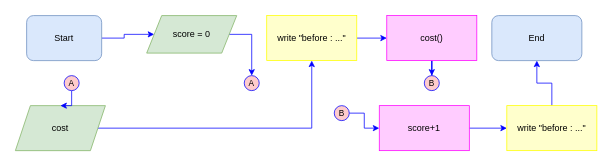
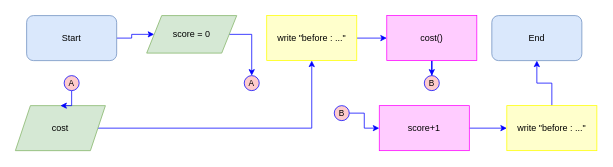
  <mxCell id="0" />
  <mxCell id="1" parent="0" />
  <mxCell id="2" style="edgeStyle=orthogonalEdgeStyle;shape=connector;rounded=0;orthogonalLoop=1;jettySize=auto;html=1;labelBackgroundColor=default;strokeColor=#0000FF;fontFamily=Helvetica;fontSize=10;fontColor=#0000FF;endArrow=classic;" parent="1" source="3" target="5" edge="1"><mxGeometry relative="1" as="geometry" /></mxCell>
- <mxCell id="3" value="Start" style="rounded=1;whiteSpace=wrap;html=1;fillColor=#dae8fc;strokeColor=#6c8ebf;" parent="1" vertex="1"><mxGeometry x="35" y="20" width="100" height="60" as="geometry" /></mxCell>
+ <mxCell id="3" value="Start" style="rounded=1;whiteSpace=wrap;html=1;fillColor=#dae8fc;strokeColor=#6c8ebf;" parent="1" vertex="1"><mxGeometry x="35" y="20" width="120" height="60" as="geometry" /></mxCell>
  <mxCell id="4" style="edgeStyle=orthogonalEdgeStyle;shape=connector;rounded=0;orthogonalLoop=1;jettySize=auto;html=1;labelBackgroundColor=default;strokeColor=#0000FF;fontFamily=Helvetica;fontSize=10;fontColor=#0000FF;endArrow=classic;" edge="1" parent="1" source="5" target="17"><mxGeometry relative="1" as="geometry" /></mxCell>
  <mxCell id="5" value="score = 0" style="shape=parallelogram;perimeter=parallelogramPerimeter;whiteSpace=wrap;html=1;fixedSize=1;fillColor=#d5e8d4;strokeColor=#82b366;" parent="1" vertex="1"><mxGeometry x="195" y="20" width="120" height="50" as="geometry" /></mxCell>
  <mxCell id="6" value="End" style="rounded=1;whiteSpace=wrap;html=1;fillColor=#dae8fc;strokeColor=#6c8ebf;" parent="1" vertex="1"><mxGeometry x="655" y="20" width="120" height="60" as="geometry" /></mxCell>
  <mxCell id="7" style="edgeStyle=orthogonalEdgeStyle;shape=connector;rounded=0;orthogonalLoop=1;jettySize=auto;html=1;labelBackgroundColor=default;strokeColor=#0000FF;fontFamily=Helvetica;fontSize=10;fontColor=#0000FF;endArrow=classic;" edge="1" parent="1" source="8" target="18"><mxGeometry relative="1" as="geometry" /></mxCell>
  <mxCell id="8" value="cost()" style="rounded=0;whiteSpace=wrap;html=1;fillColor=#FFCCFF;strokeColor=#FF00FF;" parent="1" vertex="1"><mxGeometry x="515" y="20" width="120" height="60" as="geometry" /></mxCell>
  <mxCell id="9" style="edgeStyle=orthogonalEdgeStyle;shape=connector;rounded=0;orthogonalLoop=1;jettySize=auto;html=1;labelBackgroundColor=default;strokeColor=#0000FF;fontFamily=Helvetica;fontSize=10;fontColor=#0000FF;endArrow=classic;" edge="1" parent="1" source="10" target="8"><mxGeometry relative="1" as="geometry" /></mxCell>
  <mxCell id="10" value="write &quot;before : ...&quot;" style="rounded=0;whiteSpace=wrap;html=1;fillColor=#FFFFCC;strokeColor=#FFFF00;" parent="1" vertex="1"><mxGeometry x="355" y="20" width="120" height="60" as="geometry" /></mxCell>
  <mxCell id="11" style="edgeStyle=orthogonalEdgeStyle;shape=connector;rounded=0;orthogonalLoop=1;jettySize=auto;html=1;labelBackgroundColor=default;strokeColor=#0000FF;fontFamily=Helvetica;fontSize=10;fontColor=#0000FF;endArrow=classic;" edge="1" parent="1" source="12" target="10"><mxGeometry relative="1" as="geometry" /></mxCell>
  <mxCell id="12" value="cost" style="shape=parallelogram;perimeter=parallelogramPerimeter;whiteSpace=wrap;html=1;fixedSize=1;fillColor=#d5e8d4;strokeColor=#82b366;" vertex="1" parent="1"><mxGeometry x="20" y="140" width="120" height="60" as="geometry" /></mxCell>
  <mxCell id="13" style="edgeStyle=orthogonalEdgeStyle;shape=connector;rounded=0;orthogonalLoop=1;jettySize=auto;html=1;labelBackgroundColor=default;strokeColor=#0000FF;fontFamily=Helvetica;fontSize=10;fontColor=#0000FF;endArrow=classic;" edge="1" parent="1" source="14" target="12"><mxGeometry relative="1" as="geometry" /></mxCell>
  <mxCell id="14" value="A" style="ellipse;whiteSpace=wrap;html=1;aspect=fixed;fillColor=#FFCCCC;strokeColor=#0000FF;labelBackgroundColor=none;endArrow=classic;fontSize=11;rounded=0;" vertex="1" parent="1"><mxGeometry x="85" y="100" width="20" height="20" as="geometry" /></mxCell>
  <mxCell id="15" style="edgeStyle=orthogonalEdgeStyle;shape=connector;rounded=0;orthogonalLoop=1;jettySize=auto;html=1;labelBackgroundColor=default;strokeColor=#0000FF;fontFamily=Helvetica;fontSize=10;fontColor=#0000FF;endArrow=classic;" edge="1" parent="1" source="16" target="20"><mxGeometry relative="1" as="geometry" /></mxCell>
  <mxCell id="16" value="B" style="ellipse;whiteSpace=wrap;html=1;aspect=fixed;fillColor=#FFCCCC;strokeColor=#0000FF;labelBackgroundColor=none;endArrow=classic;fontSize=11;rounded=0;" vertex="1" parent="1"><mxGeometry x="445" y="140" width="20" height="20" as="geometry" /></mxCell>
  <mxCell id="17" value="A" style="ellipse;whiteSpace=wrap;html=1;aspect=fixed;fillColor=#FFCCCC;strokeColor=#0000FF;labelBackgroundColor=none;endArrow=classic;fontSize=11;rounded=0;" vertex="1" parent="1"><mxGeometry x="325" y="100" width="20" height="20" as="geometry" /></mxCell>
  <mxCell id="18" value="B" style="ellipse;whiteSpace=wrap;html=1;aspect=fixed;fillColor=#FFCCCC;strokeColor=#0000FF;labelBackgroundColor=none;endArrow=classic;fontSize=11;rounded=0;" vertex="1" parent="1"><mxGeometry x="565" y="100" width="20" height="20" as="geometry" /></mxCell>
  <mxCell id="19" style="edgeStyle=orthogonalEdgeStyle;shape=connector;rounded=0;orthogonalLoop=1;jettySize=auto;html=1;labelBackgroundColor=default;strokeColor=#0000FF;fontFamily=Helvetica;fontSize=10;fontColor=#0000FF;endArrow=classic;" edge="1" parent="1" source="20" target="22"><mxGeometry relative="1" as="geometry" /></mxCell>
  <mxCell id="20" value="score+1" style="rounded=0;whiteSpace=wrap;html=1;fillColor=#FFCCFF;strokeColor=#FF00FF;" vertex="1" parent="1"><mxGeometry x="505" y="140" width="120" height="60" as="geometry" /></mxCell>
  <mxCell id="21" style="edgeStyle=orthogonalEdgeStyle;shape=connector;rounded=0;orthogonalLoop=1;jettySize=auto;html=1;labelBackgroundColor=default;strokeColor=#0000FF;fontFamily=Helvetica;fontSize=10;fontColor=#0000FF;endArrow=classic;" edge="1" parent="1" source="22" target="6"><mxGeometry relative="1" as="geometry" /></mxCell>
  <mxCell id="22" value="write &quot;before : ...&quot;" style="rounded=0;whiteSpace=wrap;html=1;fillColor=#FFFFCC;strokeColor=#FFFF00;" vertex="1" parent="1"><mxGeometry x="675" y="140" width="120" height="60" as="geometry" /></mxCell>
